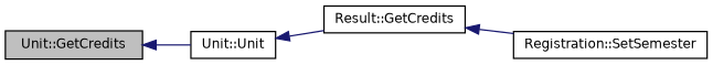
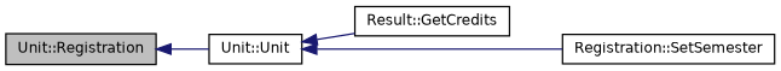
  digraph {
    rankdir=LR
    node [color=black fillcolor=white fontname=Helvetica fontsize=10 shape=record style=filled]
    edge [color=midnightblue dir=back fontname=Helvetica fontsize=10 labelfontname=Helvetica labelfontsize=10 style=solid]
-   n1 [fillcolor=grey75 fontcolor=black height=0.2 label="Unit::GetCredits" width=0.4]
+   n1 [fillcolor=grey75 fontcolor=black height=0.2 label="Unit::Registration" width=0.4]
    n2 [height=0.2 label="Unit::Unit" width=0.4]
    n3 [height=0.2 label="Result::GetCredits" width=0.4]
    n4 [height=0.2 label="Registration::SetSemester" width=0.4]
    n1 -> n2
    n2 -> n3
-   n3 -> n4
+   n2 -> n4
  }
